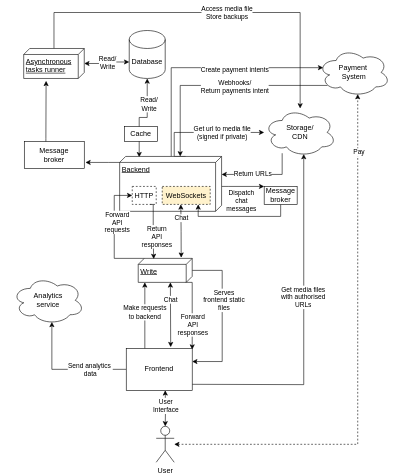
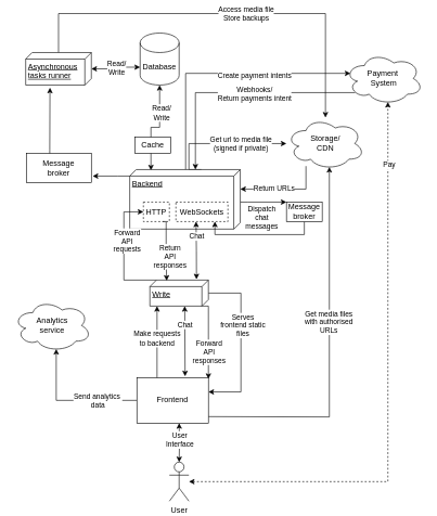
  <mxCell id="0" />
  <mxCell id="1" parent="0" />
  <mxCell id="2" style="edgeStyle=orthogonalEdgeStyle;rounded=0;orthogonalLoop=1;jettySize=auto;html=1;entryX=0.55;entryY=0.95;entryDx=0;entryDy=0;entryPerimeter=0;startArrow=classic;startFill=1;dashed=1;" parent="1" source="4" target="41" edge="1"><mxGeometry relative="1" as="geometry" /></mxCell>
  <mxCell id="3" value="Pay" style="edgeLabel;html=1;align=center;verticalAlign=middle;resizable=0;points=[];" parent="2" vertex="1" connectable="0"><mxGeometry x="0.784" y="-1" relative="1" as="geometry"><mxPoint as="offset" /></mxGeometry></mxCell>
  <mxCell id="4" value="User" style="shape=umlActor;verticalLabelPosition=bottom;verticalAlign=top;html=1;outlineConnect=0;" parent="1" vertex="1"><mxGeometry x="260" y="710" width="30" height="60" as="geometry" /></mxCell>
  <mxCell id="5" value="" style="edgeStyle=orthogonalEdgeStyle;rounded=0;orthogonalLoop=1;jettySize=auto;html=1;" parent="1" source="7" edge="1"><mxGeometry relative="1" as="geometry"><mxPoint x="320" y="602" as="targetPoint" /><Array as="points"><mxPoint x="370" y="450" /><mxPoint x="370" y="602" /></Array></mxGeometry></mxCell>
  <mxCell id="6" value="Serves&lt;br&gt;frontend static&lt;br&gt;files" style="edgeLabel;html=1;align=center;verticalAlign=middle;resizable=0;points=[];" parent="5" vertex="1" connectable="0"><mxGeometry x="-0.214" y="2" relative="1" as="geometry"><mxPoint as="offset" /></mxGeometry></mxCell>
  <mxCell id="7" value="Write" style="verticalAlign=top;align=left;spacingTop=8;spacingLeft=2;spacingRight=12;shape=cube;size=10;direction=south;fontStyle=4;html=1;whiteSpace=wrap;" parent="1" vertex="1"><mxGeometry x="230" y="430" width="90" height="40" as="geometry" /></mxCell>
  <mxCell id="8" style="edgeStyle=orthogonalEdgeStyle;rounded=0;orthogonalLoop=1;jettySize=auto;html=1;startArrow=classic;startFill=1;" parent="1" target="4" edge="1"><mxGeometry relative="1" as="geometry"><mxPoint x="275" y="650" as="sourcePoint" /></mxGeometry></mxCell>
  <mxCell id="9" value="User&lt;br&gt;Interface" style="edgeLabel;html=1;align=center;verticalAlign=middle;resizable=0;points=[];" parent="8" vertex="1" connectable="0"><mxGeometry x="-0.154" relative="1" as="geometry"><mxPoint as="offset" /></mxGeometry></mxCell>
  <mxCell id="10" value="" style="edgeStyle=orthogonalEdgeStyle;rounded=0;orthogonalLoop=1;jettySize=auto;html=1;" parent="1" edge="1"><mxGeometry relative="1" as="geometry"><mxPoint x="241" y="582" as="sourcePoint" /><mxPoint x="241" y="470" as="targetPoint" /></mxGeometry></mxCell>
  <mxCell id="11" value="Make requests &lt;br&gt;to backend" style="edgeLabel;html=1;align=center;verticalAlign=middle;resizable=0;points=[];" parent="10" vertex="1" connectable="0"><mxGeometry x="0.125" y="1" relative="1" as="geometry"><mxPoint as="offset" /></mxGeometry></mxCell>
  <mxCell id="12" style="edgeStyle=orthogonalEdgeStyle;rounded=0;orthogonalLoop=1;jettySize=auto;html=1;exitX=0;exitY=0;exitDx=58;exitDy=0;exitPerimeter=0;entryX=0.55;entryY=0.95;entryDx=0;entryDy=0;entryPerimeter=0;" parent="1" target="28" edge="1"><mxGeometry relative="1" as="geometry"><mxPoint x="320" y="640" as="sourcePoint" /></mxGeometry></mxCell>
  <mxCell id="13" value="Get media files&lt;br&gt;with authorised&lt;br&gt;URLs" style="edgeLabel;html=1;align=center;verticalAlign=middle;resizable=0;points=[];" parent="12" vertex="1" connectable="0"><mxGeometry x="0.165" y="2" relative="1" as="geometry"><mxPoint as="offset" /></mxGeometry></mxCell>
  <mxCell id="14" style="edgeStyle=orthogonalEdgeStyle;rounded=0;orthogonalLoop=1;jettySize=auto;html=1;exitX=0;exitY=0;exitDx=0;exitDy=60;exitPerimeter=0;" parent="1" source="23" target="28" edge="1"><mxGeometry relative="1" as="geometry"><Array as="points"><mxPoint x="290" y="220" /></Array></mxGeometry></mxCell>
  <mxCell id="15" value="Get url to media file&lt;br&gt;(signed if private)" style="edgeLabel;html=1;align=center;verticalAlign=middle;resizable=0;points=[];" parent="14" vertex="1" connectable="0"><mxGeometry x="0.031" relative="1" as="geometry"><mxPoint x="30" as="offset" /></mxGeometry></mxCell>
  <mxCell id="16" style="edgeStyle=orthogonalEdgeStyle;rounded=0;orthogonalLoop=1;jettySize=auto;html=1;entryX=0.5;entryY=1;entryDx=0;entryDy=0;entryPerimeter=0;exitX=0.014;exitY=0.808;exitDx=0;exitDy=0;exitPerimeter=0;startArrow=classic;startFill=1;" parent="1" source="23" target="29" edge="1"><mxGeometry relative="1" as="geometry" /></mxCell>
  <mxCell id="17" value="Read/&lt;br&gt;Write" style="edgeLabel;html=1;align=center;verticalAlign=middle;resizable=0;points=[];" parent="16" vertex="1" connectable="0"><mxGeometry x="0.405" y="-2" relative="1" as="geometry"><mxPoint as="offset" /></mxGeometry></mxCell>
  <mxCell id="18" style="edgeStyle=orthogonalEdgeStyle;rounded=0;orthogonalLoop=1;jettySize=auto;html=1;exitX=0;exitY=0;exitDx=10;exitDy=130;exitPerimeter=0;entryX=0.62;entryY=-0.02;entryDx=0;entryDy=0;entryPerimeter=0;" parent="1" source="23" edge="1"><mxGeometry relative="1" as="geometry"><mxPoint x="142" y="270" as="targetPoint" /><Array as="points"><mxPoint x="180" y="270" /></Array></mxGeometry></mxCell>
  <mxCell id="19" style="edgeStyle=orthogonalEdgeStyle;rounded=0;orthogonalLoop=1;jettySize=auto;html=1;entryX=0.07;entryY=0.4;entryDx=0;entryDy=0;entryPerimeter=0;" parent="1" source="23" target="41" edge="1"><mxGeometry relative="1" as="geometry"><mxPoint x="510" y="150" as="targetPoint" /><Array as="points"><mxPoint x="285" y="112" /></Array></mxGeometry></mxCell>
  <mxCell id="20" value="Create payment intents" style="edgeLabel;html=1;align=center;verticalAlign=middle;resizable=0;points=[];" parent="19" vertex="1" connectable="0"><mxGeometry x="0.261" y="-2" relative="1" as="geometry"><mxPoint as="offset" /></mxGeometry></mxCell>
  <mxCell id="21" style="edgeStyle=orthogonalEdgeStyle;rounded=0;orthogonalLoop=1;jettySize=auto;html=1;entryX=0;entryY=0;entryDx=0;entryDy=0;" parent="1" source="23" target="48" edge="1"><mxGeometry relative="1" as="geometry"><Array as="points"><mxPoint x="380" y="310" /><mxPoint x="380" y="310" /></Array></mxGeometry></mxCell>
  <mxCell id="22" value="Dispatch&lt;br&gt;chat&lt;br&gt;messages" style="edgeLabel;html=1;align=center;verticalAlign=middle;resizable=0;points=[];" parent="21" vertex="1" connectable="0"><mxGeometry x="-0.197" y="-1" relative="1" as="geometry"><mxPoint x="3" y="22" as="offset" /></mxGeometry></mxCell>
  <mxCell id="23" value="Backend" style="verticalAlign=top;align=left;spacingTop=8;spacingLeft=2;spacingRight=12;shape=cube;size=10;direction=south;fontStyle=4;html=1;whiteSpace=wrap;" parent="1" vertex="1"><mxGeometry x="199" y="260" width="170" height="91.54" as="geometry" /></mxCell>
  <mxCell id="24" style="edgeStyle=orthogonalEdgeStyle;rounded=0;orthogonalLoop=1;jettySize=auto;html=1;exitX=0;exitY=0;exitDx=40;exitDy=10;exitPerimeter=0;entryX=0;entryY=0;entryDx=0;entryDy=0;entryPerimeter=0;" parent="1" source="7" edge="1"><mxGeometry relative="1" as="geometry"><mxPoint x="250" y="440" as="sourcePoint" /><mxPoint x="320" y="582" as="targetPoint" /><Array as="points"><mxPoint x="320" y="470" /></Array></mxGeometry></mxCell>
  <mxCell id="25" value="Forward&lt;br&gt;API&lt;br&gt;responses" style="edgeLabel;html=1;align=center;verticalAlign=middle;resizable=0;points=[];" parent="24" vertex="1" connectable="0"><mxGeometry x="0.414" y="-3" relative="1" as="geometry"><mxPoint x="3" y="-6" as="offset" /></mxGeometry></mxCell>
  <mxCell id="26" style="edgeStyle=orthogonalEdgeStyle;rounded=0;orthogonalLoop=1;jettySize=auto;html=1;entryX=0;entryY=0;entryDx=30;entryDy=0;entryPerimeter=0;" parent="1" source="28" target="23" edge="1"><mxGeometry relative="1" as="geometry"><Array as="points"><mxPoint x="470" y="290" /></Array></mxGeometry></mxCell>
  <mxCell id="27" value="Return URLs" style="edgeLabel;html=1;align=center;verticalAlign=middle;resizable=0;points=[];" parent="26" vertex="1" connectable="0"><mxGeometry x="0.047" y="-2" relative="1" as="geometry"><mxPoint x="-14" as="offset" /></mxGeometry></mxCell>
  <mxCell id="28" value="Storage/&lt;br&gt;CDN" style="ellipse;shape=cloud;whiteSpace=wrap;html=1;" parent="1" vertex="1"><mxGeometry x="440" y="180" width="120" height="80" as="geometry" /></mxCell>
  <mxCell id="29" value="Database" style="shape=cylinder3;whiteSpace=wrap;html=1;boundedLbl=1;backgroundOutline=1;size=15;" parent="1" vertex="1"><mxGeometry x="215" y="50" width="60" height="80" as="geometry" /></mxCell>
  <mxCell id="30" style="edgeStyle=orthogonalEdgeStyle;rounded=0;orthogonalLoop=1;jettySize=auto;html=1;entryX=0.55;entryY=0.95;entryDx=0;entryDy=0;entryPerimeter=0;" edge="1" parent="1" source="32" target="56"><mxGeometry relative="1" as="geometry" /></mxCell>
  <mxCell id="31" value="Send analytics&amp;nbsp;&lt;br&gt;data" style="edgeLabel;html=1;align=center;verticalAlign=middle;resizable=0;points=[];" vertex="1" connectable="0" parent="30"><mxGeometry x="-0.076" y="-1" relative="1" as="geometry"><mxPoint x="33" y="1" as="offset" /></mxGeometry></mxCell>
  <mxCell id="32" value="Frontend" style="html=1;whiteSpace=wrap;" parent="1" vertex="1"><mxGeometry x="210" y="580" width="110" height="70" as="geometry" /></mxCell>
  <mxCell id="33" style="edgeStyle=orthogonalEdgeStyle;rounded=0;orthogonalLoop=1;jettySize=auto;html=1;entryX=1.08;entryY=0.63;entryDx=0;entryDy=0;entryPerimeter=0;" parent="1" target="38" edge="1"><mxGeometry relative="1" as="geometry"><mxPoint x="76" y="239" as="sourcePoint" /><Array as="points"><mxPoint x="76" y="230" /><mxPoint x="76" y="230" /></Array></mxGeometry></mxCell>
  <mxCell id="34" style="edgeStyle=orthogonalEdgeStyle;rounded=0;orthogonalLoop=1;jettySize=auto;html=1;entryX=0;entryY=0;entryDx=0;entryDy=52.5;entryPerimeter=0;startArrow=classic;startFill=1;" parent="1" source="38" target="29" edge="1"><mxGeometry relative="1" as="geometry" /></mxCell>
  <mxCell id="35" value="Read/&lt;br&gt;Write" style="edgeLabel;html=1;align=center;verticalAlign=middle;resizable=0;points=[];" parent="34" vertex="1" connectable="0"><mxGeometry x="0.033" relative="1" as="geometry"><mxPoint x="1" y="1" as="offset" /></mxGeometry></mxCell>
  <mxCell id="36" style="edgeStyle=orthogonalEdgeStyle;rounded=0;orthogonalLoop=1;jettySize=auto;html=1;" parent="1" source="38" target="28" edge="1"><mxGeometry relative="1" as="geometry"><Array as="points"><mxPoint x="90" y="20" /><mxPoint x="500" y="20" /></Array></mxGeometry></mxCell>
  <mxCell id="37" value="Access media file&lt;br&gt;Store backups" style="edgeLabel;html=1;align=center;verticalAlign=middle;resizable=0;points=[];" parent="36" vertex="1" connectable="0"><mxGeometry x="0.104" relative="1" as="geometry"><mxPoint as="offset" /></mxGeometry></mxCell>
  <mxCell id="38" value="Asynchronous&lt;br&gt;tasks runner" style="verticalAlign=top;align=left;spacingTop=8;spacingLeft=2;spacingRight=12;shape=cube;size=10;direction=south;fontStyle=4;html=1;whiteSpace=wrap;" parent="1" vertex="1"><mxGeometry x="39" y="80" width="101" height="50" as="geometry" /></mxCell>
  <mxCell id="39" style="edgeStyle=orthogonalEdgeStyle;rounded=0;orthogonalLoop=1;jettySize=auto;html=1;exitX=0.13;exitY=0.77;exitDx=0;exitDy=0;exitPerimeter=0;" parent="1" source="41" edge="1"><mxGeometry relative="1" as="geometry"><mxPoint x="300" y="260" as="targetPoint" /><Array as="points"><mxPoint x="300" y="142" /><mxPoint x="300" y="260" /></Array></mxGeometry></mxCell>
  <mxCell id="40" value="Webhooks/&lt;br&gt;Return payments intent" style="edgeLabel;html=1;align=center;verticalAlign=middle;resizable=0;points=[];" parent="39" vertex="1" connectable="0"><mxGeometry x="-0.46" y="2" relative="1" as="geometry"><mxPoint x="-57" as="offset" /></mxGeometry></mxCell>
  <mxCell id="41" value="Payment&amp;nbsp;&lt;br&gt;System" style="ellipse;shape=cloud;whiteSpace=wrap;html=1;" parent="1" vertex="1"><mxGeometry x="530" y="80" width="120" height="80" as="geometry" /></mxCell>
  <mxCell id="42" value="Cache" style="html=1;whiteSpace=wrap;" parent="1" vertex="1"><mxGeometry x="207" y="210" width="55" height="25" as="geometry" /></mxCell>
  <mxCell id="43" value="HTTP" style="html=1;whiteSpace=wrap;dashed=1;" parent="1" vertex="1"><mxGeometry x="220" y="310" width="40" height="30" as="geometry" /></mxCell>
  <mxCell id="44" style="edgeStyle=orthogonalEdgeStyle;rounded=0;orthogonalLoop=1;jettySize=auto;html=1;exitX=0.25;exitY=1;exitDx=0;exitDy=0;entryX=0.674;entryY=-0.029;entryDx=0;entryDy=0;entryPerimeter=0;startArrow=classic;startFill=1;" parent="1" target="32" edge="1"><mxGeometry relative="1" as="geometry"><mxPoint x="283.6" y="470" as="sourcePoint" /><mxPoint x="283.81" y="560" as="targetPoint" /></mxGeometry></mxCell>
  <mxCell id="45" value="Chat" style="edgeLabel;html=1;align=center;verticalAlign=middle;resizable=0;points=[];" parent="44" vertex="1" connectable="0"><mxGeometry x="-0.348" relative="1" as="geometry"><mxPoint y="-6" as="offset" /></mxGeometry></mxCell>
- <mxCell id="46" value="WebSockets" style="html=1;whiteSpace=wrap;dashed=1;fillColor=#fff2cc;" parent="1" vertex="1"><mxGeometry x="270" y="310" width="80" height="30" as="geometry" /></mxCell>
+ <mxCell id="46" value="WebSockets" style="html=1;whiteSpace=wrap;dashed=1;" parent="1" vertex="1"><mxGeometry x="270" y="310" width="80" height="30" as="geometry" /></mxCell>
  <mxCell id="47" style="edgeStyle=orthogonalEdgeStyle;rounded=0;orthogonalLoop=1;jettySize=auto;html=1;entryX=0.75;entryY=1;entryDx=0;entryDy=0;" parent="1" source="48" target="46" edge="1"><mxGeometry relative="1" as="geometry"><Array as="points"><mxPoint x="467" y="360" /><mxPoint x="330" y="360" /></Array></mxGeometry></mxCell>
  <mxCell id="48" value="Message&lt;br&gt;broker" style="html=1;whiteSpace=wrap;" parent="1" vertex="1"><mxGeometry x="440" y="310" width="55" height="30" as="geometry" /></mxCell>
  <mxCell id="49" value="Message&lt;br&gt;broker" style="html=1;whiteSpace=wrap;" parent="1" vertex="1"><mxGeometry x="40" y="235" width="100" height="45" as="geometry" /></mxCell>
  <mxCell id="50" style="edgeStyle=orthogonalEdgeStyle;rounded=0;orthogonalLoop=1;jettySize=auto;html=1;exitX=0.25;exitY=1;exitDx=0;exitDy=0;startArrow=classic;startFill=1;entryX=-0.029;entryY=0.204;entryDx=0;entryDy=0;entryPerimeter=0;" parent="1" edge="1" target="7"><mxGeometry relative="1" as="geometry"><mxPoint x="301.04" y="340" as="sourcePoint" /><mxPoint x="300" y="430" as="targetPoint" /></mxGeometry></mxCell>
  <mxCell id="51" value="Chat" style="edgeLabel;html=1;align=center;verticalAlign=middle;resizable=0;points=[];" parent="50" vertex="1" connectable="0"><mxGeometry x="-0.348" relative="1" as="geometry"><mxPoint y="-6" as="offset" /></mxGeometry></mxCell>
  <mxCell id="52" style="edgeStyle=orthogonalEdgeStyle;rounded=0;orthogonalLoop=1;jettySize=auto;html=1;exitX=0;exitY=0;exitDx=0;exitDy=80;exitPerimeter=0;" parent="1" source="7" target="43" edge="1"><mxGeometry relative="1" as="geometry"><Array as="points"><mxPoint x="190" y="430" /><mxPoint x="190" y="325" /></Array></mxGeometry></mxCell>
  <mxCell id="53" value="Forward&lt;br&gt;API&lt;br&gt;requests" style="edgeLabel;html=1;align=center;verticalAlign=middle;resizable=0;points=[];" parent="52" vertex="1" connectable="0"><mxGeometry x="0.414" y="-3" relative="1" as="geometry"><mxPoint x="1" y="20" as="offset" /></mxGeometry></mxCell>
  <mxCell id="54" style="edgeStyle=orthogonalEdgeStyle;rounded=0;orthogonalLoop=1;jettySize=auto;html=1;exitX=0.75;exitY=1;exitDx=0;exitDy=0;entryX=0.025;entryY=0.713;entryDx=0;entryDy=0;entryPerimeter=0;" parent="1" source="43" target="7" edge="1"><mxGeometry relative="1" as="geometry"><mxPoint x="294.5" y="320" as="sourcePoint" /><mxPoint x="256" y="420" as="targetPoint" /><Array as="points"><mxPoint x="255" y="340" /><mxPoint x="255" y="400" /><mxPoint x="256" y="400" /></Array></mxGeometry></mxCell>
  <mxCell id="55" value="Return&lt;br&gt;API&lt;br&gt;responses" style="edgeLabel;html=1;align=center;verticalAlign=middle;resizable=0;points=[];" parent="54" vertex="1" connectable="0"><mxGeometry x="-0.4" y="-2" relative="1" as="geometry"><mxPoint x="7" y="29" as="offset" /></mxGeometry></mxCell>
  <mxCell id="56" value="Analytics&lt;br&gt;service" style="ellipse;shape=cloud;whiteSpace=wrap;html=1;" vertex="1" parent="1"><mxGeometry x="20" y="460" width="120" height="80" as="geometry" /></mxCell>
